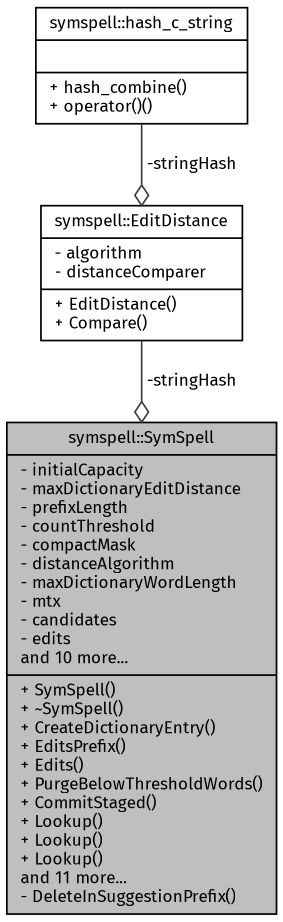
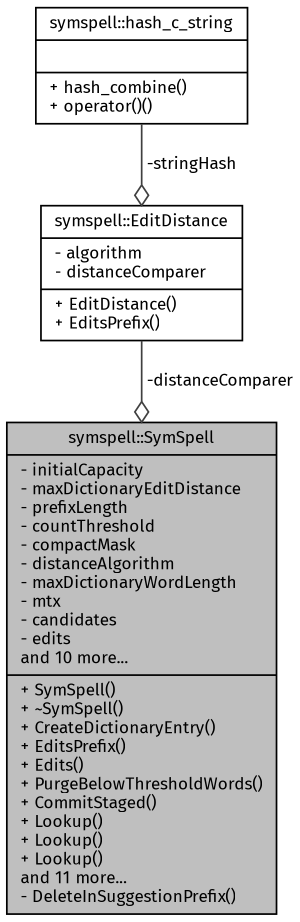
  digraph {
    fontname="Fira Sans"
    node [color=black fillcolor=white fontname="Fira Sans" fontsize=10 shape=record style=filled]
    edge [arrowhead=odiamond color=grey25 fontname="Fira Sans" fontsize=10 labelfontname=Helvetica labelfontsize=10 style=solid]
    n1 [fillcolor=grey75 fontcolor=black height=0.2 label="{symspell::SymSpell\n|- initialCapacity\l- maxDictionaryEditDistance\l- prefixLength\l- countThreshold\l- compactMask\l- distanceAlgorithm\l- maxDictionaryWordLength\l- mtx\l- candidates\l- edits\land 10 more...\l|+ SymSpell()\l+ ~SymSpell()\l+ CreateDictionaryEntry()\l+ EditsPrefix()\l+ Edits()\l+ PurgeBelowThresholdWords()\l+ CommitStaged()\l+ Lookup()\l+ Lookup()\l+ Lookup()\land 11 more...\l- DeleteInSuggestionPrefix()\l}" width=0.4]
    n2 [height=0.2 label="{symspell::hash_c_string\n||+ hash_combine()\l+ operator()()\l}" width=0.4]
-   n3 [height=0.2 label="{symspell::EditDistance\n|- algorithm\l- distanceComparer\l|+ EditDistance()\l+ Compare()\l}" width=0.4]
+   n3 [height=0.2 label="{symspell::EditDistance\n|- algorithm\l- distanceComparer\l|+ EditDistance()\l+ EditsPrefix()\l}" width=0.4]
    n2 -> n3 [label=" -stringHash"]
-   n3 -> n1 [label=" -stringHash"]
+   n3 -> n1 [label=" -distanceComparer"]
  }
